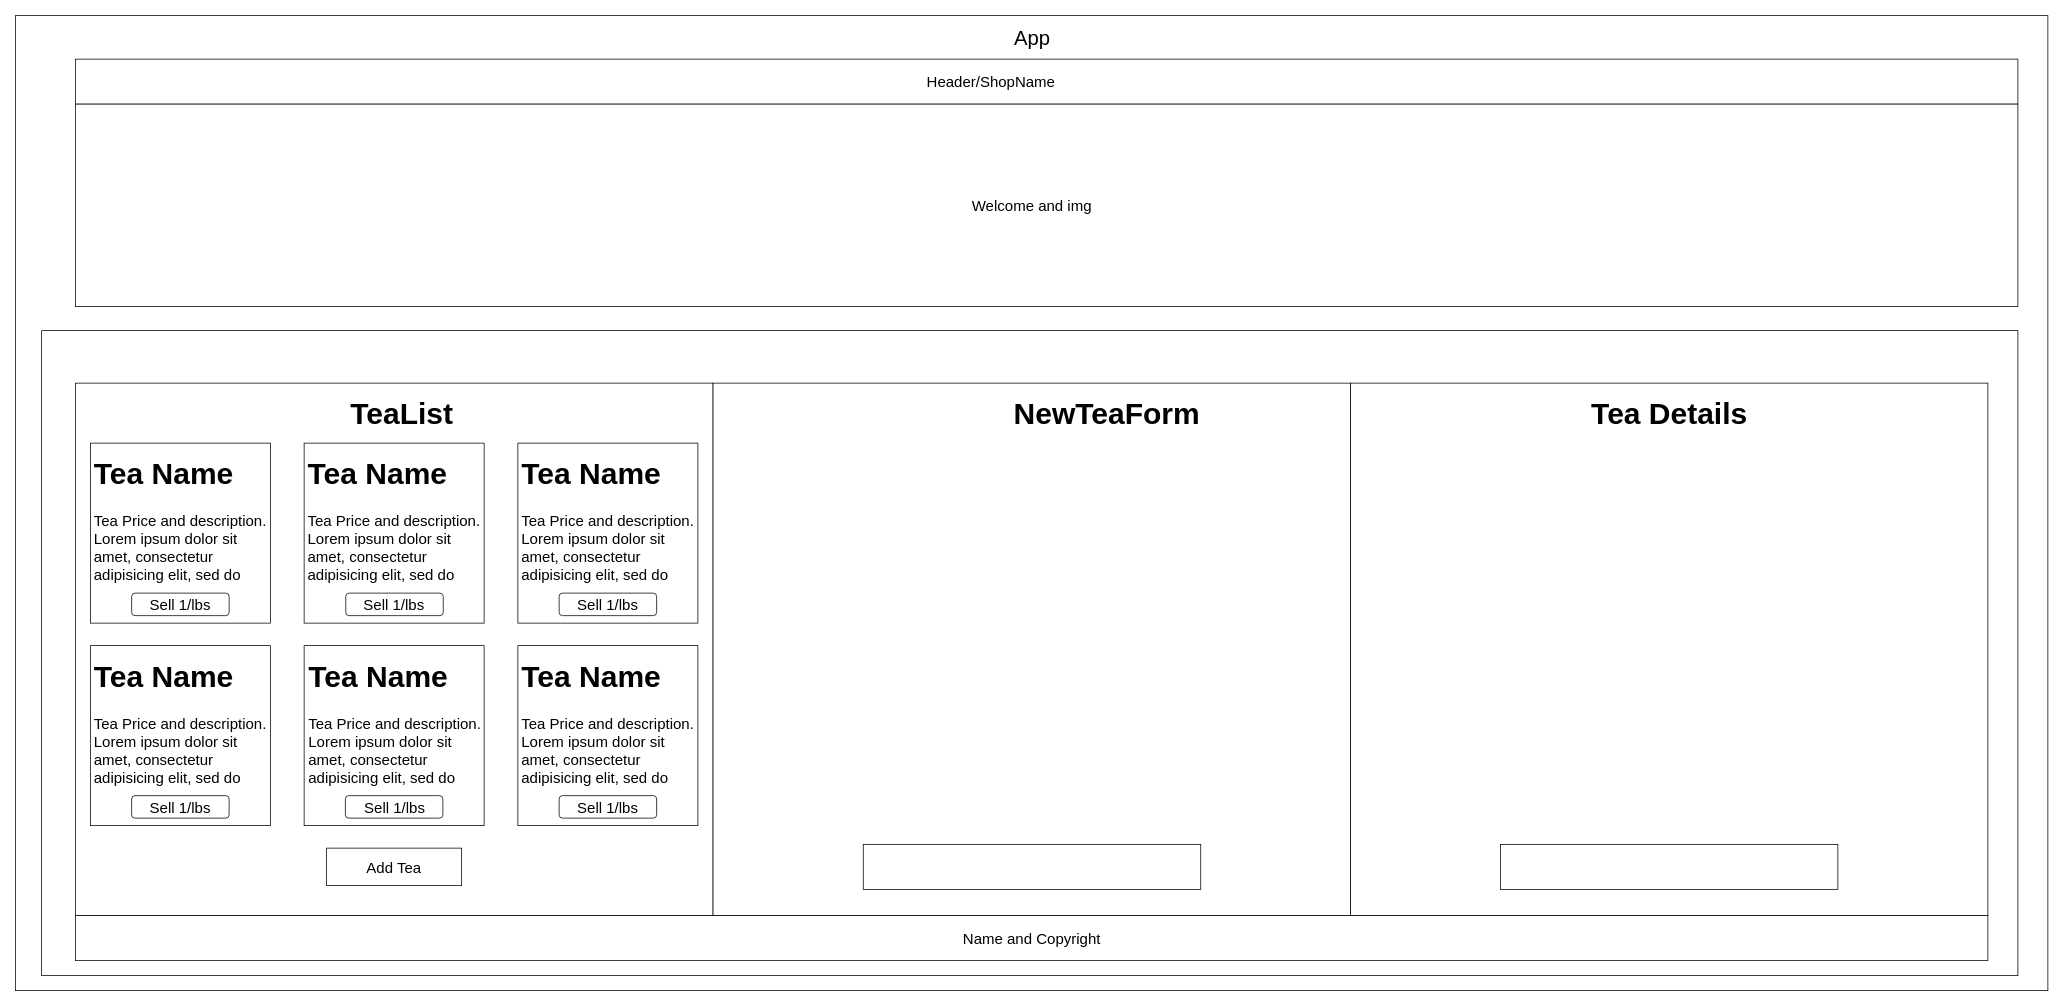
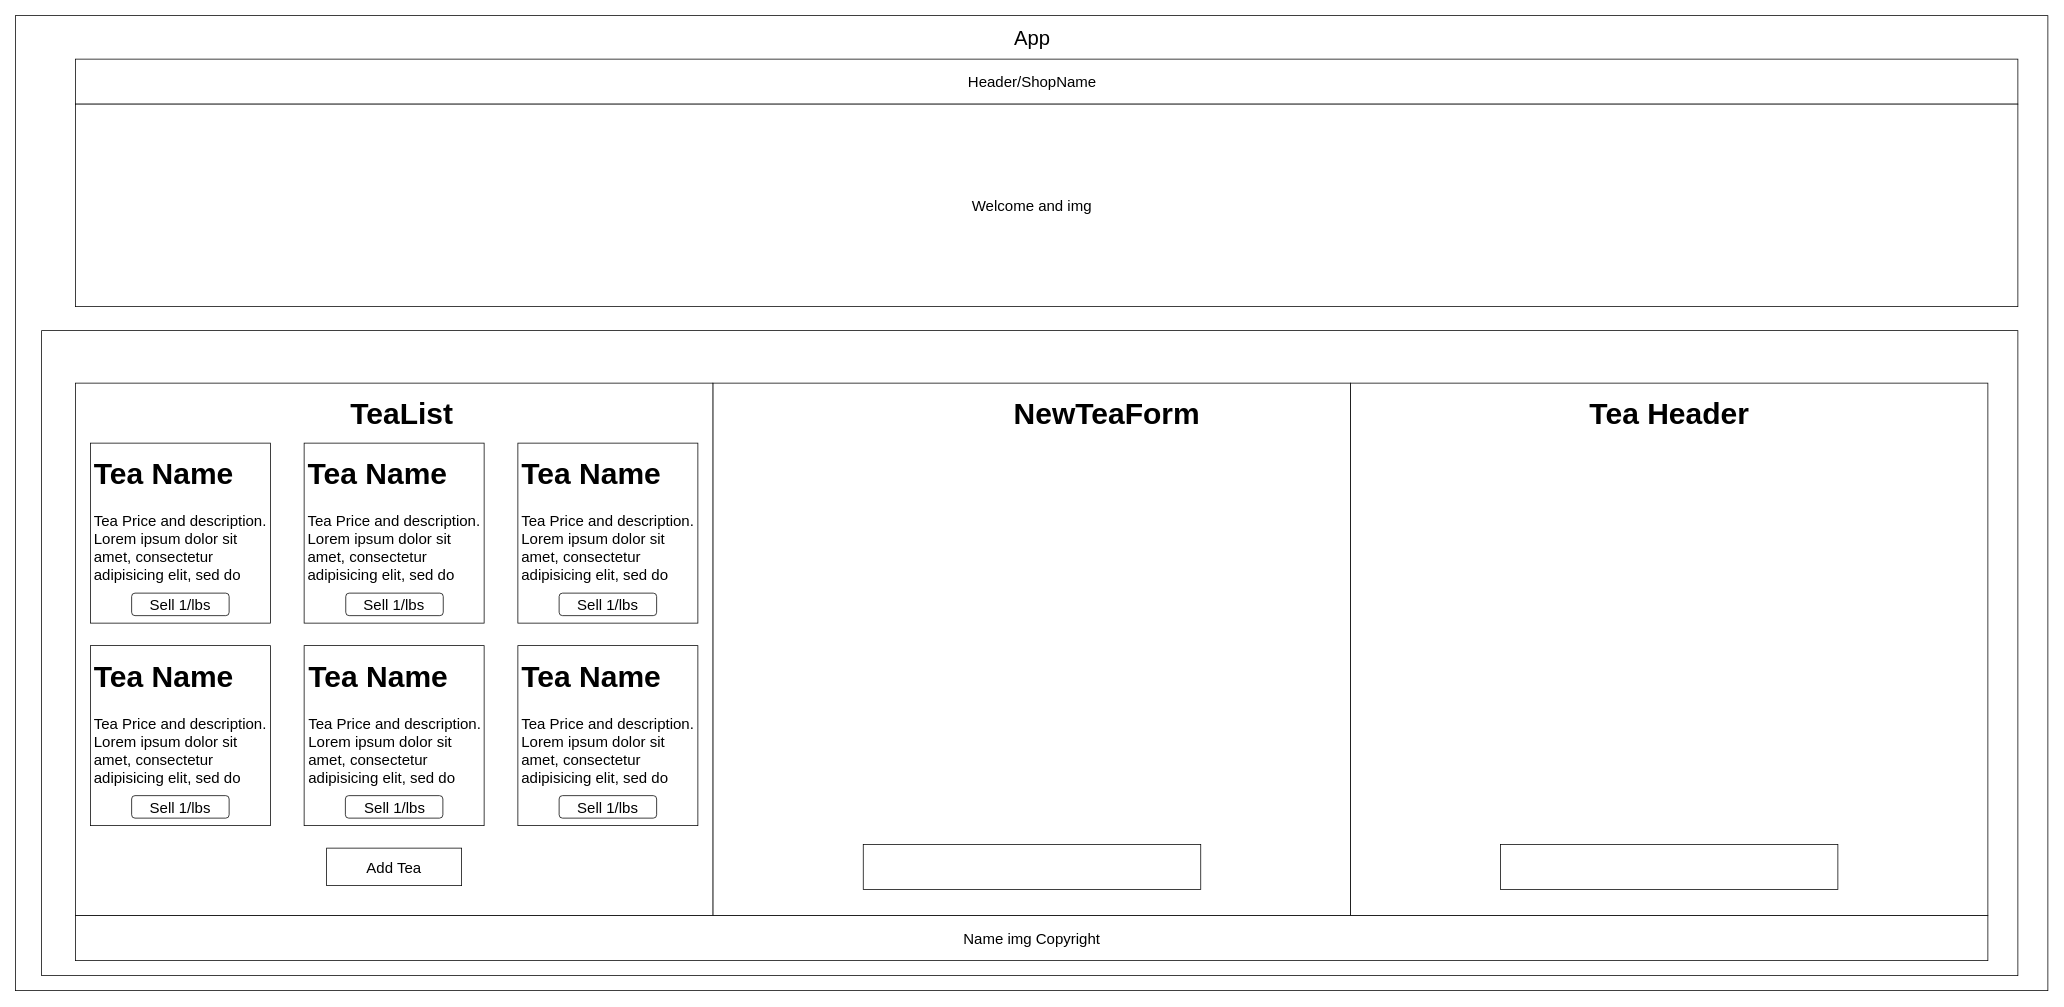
  <mxCell id="0" />
  <mxCell id="1" parent="0" />
  <mxCell id="2" value="" style="rounded=0;whiteSpace=wrap;html=1;" vertex="1" parent="1"><mxGeometry x="20" y="20" width="2710" height="1300" as="geometry" /></mxCell>
  <mxCell id="3" value="" style="rounded=0;whiteSpace=wrap;html=1;strokeWidth=1;fontSize=40;" vertex="1" parent="1"><mxGeometry x="55" y="440" width="2635" height="860" as="geometry" /></mxCell>
  <mxCell id="4" value="" style="rounded=0;whiteSpace=wrap;html=1;fontSize=20;strokeWidth=1;" vertex="1" parent="1"><mxGeometry x="1800" y="510" width="850" height="710" as="geometry" /></mxCell>
  <mxCell id="5" value="" style="rounded=0;whiteSpace=wrap;html=1;fontSize=20;strokeWidth=1;" vertex="1" parent="1"><mxGeometry x="950" y="510" width="850" height="710" as="geometry" /></mxCell>
  <mxCell id="6" value="" style="rounded=0;whiteSpace=wrap;html=1;fontSize=20;strokeWidth=1;" parent="1" vertex="1"><mxGeometry y="510" width="850" height="710" as="geometry" x="100" /></mxCell>
  <mxCell id="7" value="" style="rounded=0;whiteSpace=wrap;html=1;" parent="1" vertex="1"><mxGeometry y="78" width="2590" height="60" as="geometry" x="100" /></mxCell>
- <mxCell id="8" value="&lt;font style=&quot;font-size: 20px;&quot;&gt;Header/ShopName&lt;/font&gt;" style="text;html=1;strokeColor=none;fillColor=none;align=center;verticalAlign=middle;whiteSpace=wrap;rounded=0;" parent="1" vertex="1"><mxGeometry x="1235.5" y="93" width="170" height="30" as="geometry" /></mxCell>
+ <mxCell id="8" value="&lt;font style=&quot;font-size: 20px;&quot;&gt;Header/ShopName&lt;/font&gt;" style="text;html=1;strokeColor=none;fillColor=none;align=center;verticalAlign=middle;whiteSpace=wrap;rounded=0;" parent="1" vertex="1"><mxGeometry x="1290.5" y="93" width="170" height="30" as="geometry" /></mxCell>
  <mxCell id="9" value="" style="rounded=0;whiteSpace=wrap;html=1;fontSize=20;" parent="1" vertex="1"><mxGeometry y="138" width="2590" height="270" as="geometry" x="100" /></mxCell>
  <mxCell id="10" value="Welcome and img" style="text;html=1;strokeColor=none;fillColor=none;align=center;verticalAlign=middle;whiteSpace=wrap;rounded=0;fontSize=20;" parent="1" vertex="1"><mxGeometry x="1268" y="218" width="215" height="110" as="geometry" /></mxCell>
  <mxCell id="11" value="" style="whiteSpace=wrap;html=1;aspect=fixed;fontSize=20;strokeWidth=1;" parent="1" vertex="1"><mxGeometry x="120" y="590" width="240" height="240" as="geometry" /></mxCell>
  <mxCell id="12" value="" style="whiteSpace=wrap;html=1;aspect=fixed;fontSize=20;strokeWidth=1;" parent="1" vertex="1"><mxGeometry x="405" y="590" width="240" height="240" as="geometry" /></mxCell>
  <mxCell id="13" value="" style="whiteSpace=wrap;html=1;aspect=fixed;fontSize=20;strokeWidth=1;" parent="1" vertex="1"><mxGeometry x="690" y="590" width="240" height="240" as="geometry" /></mxCell>
  <mxCell id="14" value="" style="whiteSpace=wrap;html=1;aspect=fixed;fontSize=20;strokeWidth=1;" parent="1" vertex="1"><mxGeometry x="120" y="860" width="240" height="240" as="geometry" /></mxCell>
  <mxCell id="15" value="" style="whiteSpace=wrap;html=1;aspect=fixed;fontSize=20;strokeWidth=1;" parent="1" vertex="1"><mxGeometry x="405" y="860" width="240" height="240" as="geometry" /></mxCell>
  <mxCell id="16" value="" style="whiteSpace=wrap;html=1;aspect=fixed;fontSize=20;strokeWidth=1;" parent="1" vertex="1"><mxGeometry x="690" y="860" width="240" height="240" as="geometry" /></mxCell>
  <mxCell id="17" value="" style="rounded=0;whiteSpace=wrap;html=1;" parent="1" vertex="1"><mxGeometry y="1220" width="2550" height="60" as="geometry" x="100" /></mxCell>
  <mxCell id="18" value="" style="rounded=0;whiteSpace=wrap;html=1;fontSize=20;strokeWidth=1;" parent="1" vertex="1"><mxGeometry x="435" y="1130" width="180" height="50" as="geometry" /></mxCell>
  <mxCell id="19" value="Add Tea" style="text;html=1;strokeColor=none;fillColor=none;align=center;verticalAlign=middle;whiteSpace=wrap;rounded=0;fontSize=20;strokeWidth=1;" parent="1" vertex="1"><mxGeometry x="450" y="1140" width="150" height="30" as="geometry" /></mxCell>
  <mxCell id="20" value="&lt;h1&gt;Tea Name&lt;/h1&gt;&lt;p&gt;Tea Price and description. Lorem ipsum dolor sit amet, consectetur adipisicing elit, sed do eiusmod tempor incididunt ut labor&lt;/p&gt;&lt;span style=&quot;color: rgba(0, 0, 0, 0); font-family: monospace; font-size: 0px;&quot;&gt;%3CmxGraphModel%3E%3Croot%3E%3CmxCell%20id%3D%220%22%2F%3E%3CmxCell%20id%3D%221%22%20parent%3D%220%22%2F%3E%3CmxCell%20id%3D%222%22%20value%3D%22%22%20style%3D%22rounded%3D0%3BwhiteSpace%3Dwrap%3Bhtml%3D1%3B%22%20vertex%3D%221%22%20parent%3D%221%22%3E%3CmxGeometry%20width%3D%22850%22%20height%3D%2260%22%20as%3D%22geometry%22%2F%3E%3C%2FmxCell%3E%3C%2Froot%3E%3C%2FmxGraphModel%3E&lt;/span&gt;" style="text;html=1;strokeColor=none;fillColor=none;spacing=5;spacingTop=-20;whiteSpace=wrap;overflow=hidden;rounded=0;fontSize=20;strokeWidth=1;" parent="1" vertex="1"><mxGeometry x="120" y="590" width="240" height="190" as="geometry" /></mxCell>
  <mxCell id="21" value="&lt;h1&gt;Tea Name&lt;/h1&gt;&lt;p&gt;Tea Price and description. Lorem ipsum dolor sit amet, consectetur adipisicing elit, sed do eiusmod tempor incididunt ut labor&lt;/p&gt;&lt;span style=&quot;color: rgba(0, 0, 0, 0); font-family: monospace; font-size: 0px;&quot;&gt;%3CmxGraphModel%3E%3Croot%3E%3CmxCell%20id%3D%220%22%2F%3E%3CmxCell%20id%3D%221%22%20parent%3D%220%22%2F%3E%3CmxCell%20id%3D%222%22%20value%3D%22%22%20style%3D%22rounded%3D0%3BwhiteSpace%3Dwrap%3Bhtml%3D1%3B%22%20vertex%3D%221%22%20parent%3D%221%22%3E%3CmxGeometry%20width%3D%22850%22%20height%3D%2260%22%20as%3D%22geometry%22%2F%3E%3C%2FmxCell%3E%3C%2Froot%3E%3C%2FmxGraphModel%3E&lt;/span&gt;" style="text;html=1;strokeColor=none;fillColor=none;spacing=5;spacingTop=-20;whiteSpace=wrap;overflow=hidden;rounded=0;fontSize=20;strokeWidth=1;" parent="1" vertex="1"><mxGeometry x="405" y="590" width="240" height="190" as="geometry" /></mxCell>
  <mxCell id="22" value="&lt;h1&gt;Tea Name&lt;/h1&gt;&lt;p&gt;Tea Price and description. Lorem ipsum dolor sit amet, consectetur adipisicing elit, sed do eiusmod tempor incididunt ut labor&lt;/p&gt;&lt;span style=&quot;color: rgba(0, 0, 0, 0); font-family: monospace; font-size: 0px;&quot;&gt;%3CmxGraphModel%3E%3Croot%3E%3CmxCell%20id%3D%220%22%2F%3E%3CmxCell%20id%3D%221%22%20parent%3D%220%22%2F%3E%3CmxCell%20id%3D%222%22%20value%3D%22%22%20style%3D%22rounded%3D0%3BwhiteSpace%3Dwrap%3Bhtml%3D1%3B%22%20vertex%3D%221%22%20parent%3D%221%22%3E%3CmxGeometry%20width%3D%22850%22%20height%3D%2260%22%20as%3D%22geometry%22%2F%3E%3C%2FmxCell%3E%3C%2Froot%3E%3C%2FmxGraphModel%3E&lt;/span&gt;" style="text;html=1;strokeColor=none;fillColor=none;spacing=5;spacingTop=-20;whiteSpace=wrap;overflow=hidden;rounded=0;fontSize=20;strokeWidth=1;" parent="1" vertex="1"><mxGeometry x="690" y="590" width="240" height="190" as="geometry" /></mxCell>
  <mxCell id="23" value="&lt;h1&gt;Tea Name&lt;/h1&gt;&lt;p&gt;Tea Price and description. Lorem ipsum dolor sit amet, consectetur adipisicing elit, sed do eiusmod tempor incididunt ut labor&lt;/p&gt;&lt;span style=&quot;color: rgba(0, 0, 0, 0); font-family: monospace; font-size: 0px;&quot;&gt;%3CmxGraphModel%3E%3Croot%3E%3CmxCell%20id%3D%220%22%2F%3E%3CmxCell%20id%3D%221%22%20parent%3D%220%22%2F%3E%3CmxCell%20id%3D%222%22%20value%3D%22%22%20style%3D%22rounded%3D0%3BwhiteSpace%3Dwrap%3Bhtml%3D1%3B%22%20vertex%3D%221%22%20parent%3D%221%22%3E%3CmxGeometry%20width%3D%22850%22%20height%3D%2260%22%20as%3D%22geometry%22%2F%3E%3C%2FmxCell%3E%3C%2Froot%3E%3C%2FmxGraphModel%3E&lt;/span&gt;" style="text;html=1;strokeColor=none;fillColor=none;spacing=5;spacingTop=-20;whiteSpace=wrap;overflow=hidden;rounded=0;fontSize=20;strokeWidth=1;" parent="1" vertex="1"><mxGeometry x="120" y="860" width="240" height="190" as="geometry" /></mxCell>
  <mxCell id="24" value="&lt;h1&gt;Tea Name&lt;/h1&gt;&lt;p&gt;Tea Price and description. Lorem ipsum dolor sit amet, consectetur adipisicing elit, sed do eiusmod tempor incididunt ut labor&lt;/p&gt;&lt;span style=&quot;color: rgba(0, 0, 0, 0); font-family: monospace; font-size: 0px;&quot;&gt;%3CmxGraphModel%3E%3Croot%3E%3CmxCell%20id%3D%220%22%2F%3E%3CmxCell%20id%3D%221%22%20parent%3D%220%22%2F%3E%3CmxCell%20id%3D%222%22%20value%3D%22%22%20style%3D%22rounded%3D0%3BwhiteSpace%3Dwrap%3Bhtml%3D1%3B%22%20vertex%3D%221%22%20parent%3D%221%22%3E%3CmxGeometry%20width%3D%22850%22%20height%3D%2260%22%20as%3D%22geometry%22%2F%3E%3C%2FmxCell%3E%3C%2Froot%3E%3C%2FmxGraphModel%3E&lt;/span&gt;" style="text;html=1;strokeColor=none;fillColor=none;spacing=5;spacingTop=-20;whiteSpace=wrap;overflow=hidden;rounded=0;fontSize=20;strokeWidth=1;" parent="1" vertex="1"><mxGeometry x="405.5" y="860" width="240" height="190" as="geometry" /></mxCell>
  <mxCell id="25" value="&lt;h1&gt;Tea Name&lt;/h1&gt;&lt;p&gt;Tea Price and description. Lorem ipsum dolor sit amet, consectetur adipisicing elit, sed do eiusmod tempor incididunt ut labor&lt;/p&gt;&lt;span style=&quot;color: rgba(0, 0, 0, 0); font-family: monospace; font-size: 0px;&quot;&gt;%3CmxGraphModel%3E%3Croot%3E%3CmxCell%20id%3D%220%22%2F%3E%3CmxCell%20id%3D%221%22%20parent%3D%220%22%2F%3E%3CmxCell%20id%3D%222%22%20value%3D%22%22%20style%3D%22rounded%3D0%3BwhiteSpace%3Dwrap%3Bhtml%3D1%3B%22%20vertex%3D%221%22%20parent%3D%221%22%3E%3CmxGeometry%20width%3D%22850%22%20height%3D%2260%22%20as%3D%22geometry%22%2F%3E%3C%2FmxCell%3E%3C%2Froot%3E%3C%2FmxGraphModel%3E&lt;/span&gt;" style="text;html=1;strokeColor=none;fillColor=none;spacing=5;spacingTop=-20;whiteSpace=wrap;overflow=hidden;rounded=0;fontSize=20;strokeWidth=1;" parent="1" vertex="1"><mxGeometry x="690" y="860" width="240" height="190" as="geometry" /></mxCell>
  <mxCell id="26" value="" style="rounded=1;whiteSpace=wrap;html=1;fontSize=20;strokeWidth=1;" parent="1" vertex="1"><mxGeometry x="175" y="790" width="130" height="30" as="geometry" /></mxCell>
  <mxCell id="27" value="" style="rounded=1;whiteSpace=wrap;html=1;fontSize=20;strokeWidth=1;" parent="1" vertex="1"><mxGeometry x="460.5" y="790" width="130" height="30" as="geometry" /></mxCell>
  <mxCell id="28" value="" style="rounded=1;whiteSpace=wrap;html=1;fontSize=20;strokeWidth=1;" parent="1" vertex="1"><mxGeometry x="745" y="790" width="130" height="30" as="geometry" /></mxCell>
  <mxCell id="29" value="" style="rounded=1;whiteSpace=wrap;html=1;fontSize=20;strokeWidth=1;" parent="1" vertex="1"><mxGeometry x="175" y="1060" width="130" height="30" as="geometry" /></mxCell>
  <mxCell id="30" value="" style="rounded=1;whiteSpace=wrap;html=1;fontSize=20;strokeWidth=1;" parent="1" vertex="1"><mxGeometry x="460" y="1060" width="130" height="30" as="geometry" /></mxCell>
  <mxCell id="31" value="" style="rounded=1;whiteSpace=wrap;html=1;fontSize=20;strokeWidth=1;" parent="1" vertex="1"><mxGeometry x="745" y="1060" width="130" height="30" as="geometry" /></mxCell>
  <mxCell id="32" value="Sell 1/lbs" style="text;html=1;strokeColor=none;fillColor=none;align=center;verticalAlign=middle;whiteSpace=wrap;rounded=0;fontSize=20;strokeWidth=1;" parent="1" vertex="1"><mxGeometry x="195" y="790" width="90" height="30" as="geometry" /></mxCell>
- <mxCell id="33" value="Name and Copyright" style="text;html=1;strokeColor=none;fillColor=none;align=center;verticalAlign=middle;whiteSpace=wrap;rounded=0;fontSize=20;" parent="1" vertex="1"><mxGeometry x="1277" y="1235" width="197" height="30" as="geometry" /></mxCell>
+ <mxCell id="33" value="Name img Copyright" style="text;html=1;strokeColor=none;fillColor=none;align=center;verticalAlign=middle;whiteSpace=wrap;rounded=0;fontSize=20;" parent="1" vertex="1"><mxGeometry x="1277" y="1235" width="197" height="30" as="geometry" /></mxCell>
  <mxCell id="34" value="&lt;font size=&quot;1&quot; style=&quot;&quot;&gt;&lt;b style=&quot;font-size: 40px;&quot;&gt;TeaList&lt;/b&gt;&lt;/font&gt;" style="text;html=1;strokeColor=none;fillColor=none;align=center;verticalAlign=middle;whiteSpace=wrap;rounded=0;fontSize=20;strokeWidth=1;" parent="1" vertex="1"><mxGeometry x="332" y="530" width="407" height="40" as="geometry" /></mxCell>
  <mxCell id="35" value="Sell 1/lbs" style="text;html=1;strokeColor=none;fillColor=none;align=center;verticalAlign=middle;whiteSpace=wrap;rounded=0;fontSize=20;strokeWidth=1;" vertex="1" parent="1"><mxGeometry x="480" y="790" width="90" height="30" as="geometry" /></mxCell>
  <mxCell id="36" value="Sell 1/lbs" style="text;html=1;strokeColor=none;fillColor=none;align=center;verticalAlign=middle;whiteSpace=wrap;rounded=0;fontSize=20;strokeWidth=1;" vertex="1" parent="1"><mxGeometry x="765" y="790" width="90" height="30" as="geometry" /></mxCell>
  <mxCell id="37" value="Sell 1/lbs" style="text;html=1;strokeColor=none;fillColor=none;align=center;verticalAlign=middle;whiteSpace=wrap;rounded=0;fontSize=20;strokeWidth=1;" vertex="1" parent="1"><mxGeometry x="195" y="1060" width="90" height="30" as="geometry" /></mxCell>
  <mxCell id="38" value="Sell 1/lbs" style="text;html=1;strokeColor=none;fillColor=none;align=center;verticalAlign=middle;whiteSpace=wrap;rounded=0;fontSize=20;strokeWidth=1;" vertex="1" parent="1"><mxGeometry x="480.5" y="1060" width="90" height="30" as="geometry" /></mxCell>
  <mxCell id="39" value="Sell 1/lbs" style="text;html=1;strokeColor=none;fillColor=none;align=center;verticalAlign=middle;whiteSpace=wrap;rounded=0;fontSize=20;strokeWidth=1;" vertex="1" parent="1"><mxGeometry x="765" y="1060" width="90" height="30" as="geometry" /></mxCell>
  <mxCell id="40" value="&lt;font style=&quot;font-size: 27px;&quot;&gt;App&lt;/font&gt;" style="text;html=1;strokeColor=none;fillColor=none;align=center;verticalAlign=middle;whiteSpace=wrap;rounded=0;" vertex="1" parent="1"><mxGeometry x="1345.5" y="30" width="60" height="40" as="geometry" /></mxCell>
  <mxCell id="41" value="&lt;font style=&quot;font-size: 40px;&quot;&gt;&lt;b&gt;NewTeaForm&lt;/b&gt;&lt;/font&gt;" style="text;html=1;strokeColor=none;fillColor=none;align=center;verticalAlign=middle;whiteSpace=wrap;rounded=0;strokeWidth=1;fontSize=27;" vertex="1" parent="1"><mxGeometry x="1323" y="535" width="305" height="30" as="geometry" /></mxCell>
  <mxCell id="42" value="" style="rounded=0;whiteSpace=wrap;html=1;strokeWidth=1;fontSize=40;" vertex="1" parent="1"><mxGeometry x="1150.5" y="1125" width="450" height="60" as="geometry" /></mxCell>
- <mxCell id="43" value="&lt;font style=&quot;font-size: 40px;&quot;&gt;&lt;b&gt;Tea Details&lt;/b&gt;&lt;/font&gt;" style="text;html=1;strokeColor=none;fillColor=none;align=center;verticalAlign=middle;whiteSpace=wrap;rounded=0;strokeWidth=1;fontSize=27;" vertex="1" parent="1"><mxGeometry x="2073" y="535" width="305" height="30" as="geometry" /></mxCell>
+ <mxCell id="43" value="&lt;font style=&quot;font-size: 40px;&quot;&gt;&lt;b&gt;Tea Header&lt;/b&gt;&lt;/font&gt;" style="text;html=1;strokeColor=none;fillColor=none;align=center;verticalAlign=middle;whiteSpace=wrap;rounded=0;strokeWidth=1;fontSize=27;" vertex="1" parent="1"><mxGeometry x="2073" y="535" width="305" height="30" as="geometry" /></mxCell>
  <mxCell id="44" value="" style="rounded=0;whiteSpace=wrap;html=1;strokeWidth=1;fontSize=40;" vertex="1" parent="1"><mxGeometry x="2000" y="1125" width="450" height="60" as="geometry" /></mxCell>
